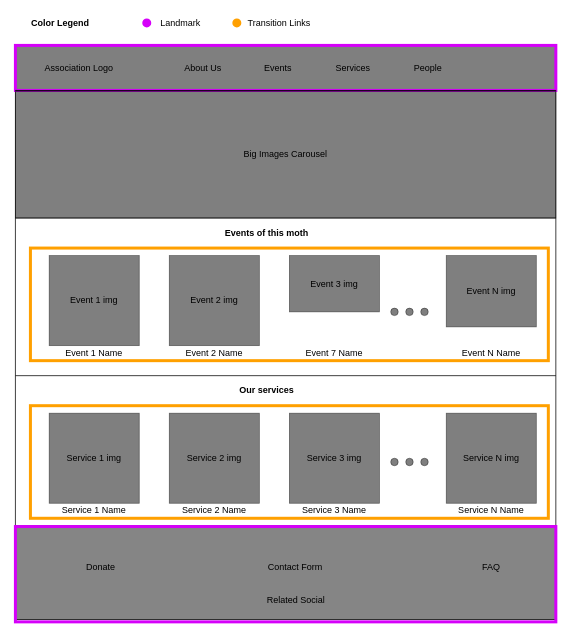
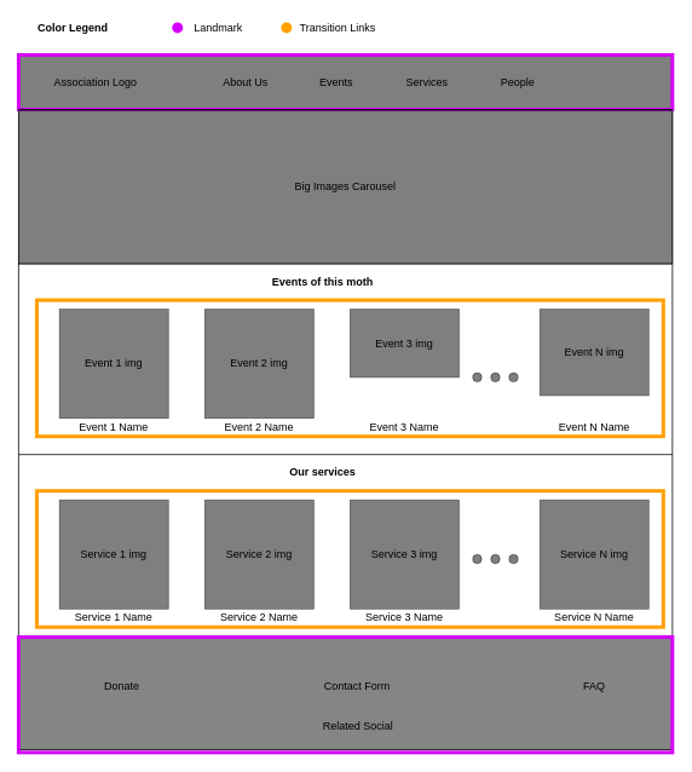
  <mxCell id="0" />
  <mxCell id="1" parent="0" />
  <mxCell id="2" value="" style="rounded=0;whiteSpace=wrap;html=1;fillColor=none;strokeColor=#ffa000;strokeWidth=4;" vertex="1" parent="1"><mxGeometry x="40" y="330" width="690" height="150" as="geometry" /></mxCell>
  <mxCell id="3" value="" style="rounded=0;whiteSpace=wrap;html=1;fillColor=#000000;gradientColor=none;opacity=50;" parent="1" vertex="1"><mxGeometry x="20" y="60" width="720" height="60" as="geometry" /></mxCell>
  <mxCell id="4" value="Association Logo" style="text;html=1;strokeColor=none;fillColor=none;align=center;verticalAlign=middle;whiteSpace=wrap;rounded=0;" parent="1" vertex="1"><mxGeometry x="40" y="80" width="130" height="20" as="geometry" /></mxCell>
  <mxCell id="5" value="About Us" style="text;html=1;strokeColor=none;fillColor=none;align=center;verticalAlign=middle;whiteSpace=wrap;rounded=0;" parent="1" vertex="1"><mxGeometry x="220" y="80" width="100" height="20" as="geometry" /></mxCell>
  <mxCell id="6" value="Events" style="text;html=1;strokeColor=none;fillColor=none;align=center;verticalAlign=middle;whiteSpace=wrap;rounded=0;" parent="1" vertex="1"><mxGeometry x="320" y="80" width="100" height="20" as="geometry" /></mxCell>
  <mxCell id="7" value="Services" style="text;html=1;strokeColor=none;fillColor=none;align=center;verticalAlign=middle;whiteSpace=wrap;rounded=0;" parent="1" vertex="1"><mxGeometry x="420" y="80" width="100" height="20" as="geometry" /></mxCell>
  <mxCell id="8" value="People" style="text;html=1;strokeColor=none;fillColor=none;align=center;verticalAlign=middle;whiteSpace=wrap;rounded=0;" parent="1" vertex="1"><mxGeometry x="520" y="80" width="100" height="20" as="geometry" /></mxCell>
  <mxCell id="9" value="" style="rounded=0;whiteSpace=wrap;html=1;fillColor=#858585;gradientColor=none;" parent="1" vertex="1"><mxGeometry x="20" y="700" width="720" height="125" as="geometry" /></mxCell>
  <mxCell id="10" value="Related Social" style="text;html=1;strokeColor=none;fillColor=none;align=center;verticalAlign=middle;whiteSpace=wrap;rounded=0;" parent="1" vertex="1"><mxGeometry x="329" y="790" width="130" height="20" as="geometry" /></mxCell>
  <mxCell id="11" value="Contact Form" style="text;html=1;strokeColor=none;fillColor=none;align=center;verticalAlign=middle;whiteSpace=wrap;rounded=0;" parent="1" vertex="1"><mxGeometry x="328" y="745" width="130" height="20" as="geometry" /></mxCell>
  <mxCell id="12" value="FAQ" style="text;html=1;strokeColor=none;fillColor=none;align=center;verticalAlign=middle;whiteSpace=wrap;rounded=0;" parent="1" vertex="1"><mxGeometry x="589" y="745" width="130" height="20" as="geometry" /></mxCell>
  <mxCell id="13" value="Donate" style="text;html=1;strokeColor=none;fillColor=none;align=center;verticalAlign=middle;whiteSpace=wrap;rounded=0;" parent="1" vertex="1"><mxGeometry x="69" y="745" width="130" height="20" as="geometry" /></mxCell>
  <mxCell id="14" value="" style="endArrow=none;html=1;entryX=0;entryY=1;entryDx=0;entryDy=0;exitX=0;exitY=0;exitDx=0;exitDy=0;" parent="1" source="9" target="3" edge="1"><mxGeometry width="50" height="50" relative="1" as="geometry"><mxPoint x="20" y="300" as="sourcePoint" /><mxPoint x="80" y="160" as="targetPoint" /></mxGeometry></mxCell>
  <mxCell id="15" value="" style="endArrow=none;html=1;entryX=0;entryY=1;entryDx=0;entryDy=0;exitX=1;exitY=0;exitDx=0;exitDy=0;" parent="1" edge="1" source="20"><mxGeometry width="50" height="50" relative="1" as="geometry"><mxPoint x="740" y="540" as="sourcePoint" /><mxPoint x="740" y="120" as="targetPoint" /></mxGeometry></mxCell>
  <mxCell id="16" value="&lt;span style=&quot;font-weight: normal&quot;&gt;&lt;font color=&quot;#000000&quot;&gt;Landmark&lt;/font&gt;&lt;/span&gt;" style="text;html=1;strokeColor=none;fillColor=none;align=center;verticalAlign=middle;whiteSpace=wrap;rounded=0;fontColor=#00C853;fontStyle=1" vertex="1" parent="1"><mxGeometry x="180" width="120" height="20" as="geometry" y="20" /></mxCell>
  <mxCell id="17" value="Color Legend" style="text;html=1;strokeColor=none;fillColor=none;align=center;verticalAlign=middle;whiteSpace=wrap;rounded=0;fontColor=#000000;opacity=50;fontStyle=1" vertex="1" parent="1"><mxGeometry x="20" width="120" height="20" as="geometry" y="20" /></mxCell>
  <mxCell id="18" value="" style="ellipse;whiteSpace=wrap;html=1;aspect=fixed;strokeColor=#D500F9;strokeWidth=2;fillColor=#d500f9;gradientColor=none;fontColor=#000000;align=center;" vertex="1" parent="1"><mxGeometry x="190" y="25" width="10" height="10" as="geometry" /></mxCell>
  <mxCell id="19" value="" style="rounded=0;whiteSpace=wrap;html=1;fillColor=none;strokeColor=#D500F9;strokeWidth=4;" vertex="1" parent="1"><mxGeometry x="20" y="60" width="720" height="60" as="geometry" /></mxCell>
  <mxCell id="20" value="" style="rounded=0;whiteSpace=wrap;html=1;fillColor=none;strokeColor=#D500F9;strokeWidth=4;" vertex="1" parent="1"><mxGeometry x="20" y="701" width="720" height="127" as="geometry" /></mxCell>
  <mxCell id="21" value="Big Images Carousel" style="rounded=0;whiteSpace=wrap;html=1;strokeColor=#000000;strokeWidth=1;fillColor=#000000;gradientColor=none;fontColor=#000000;opacity=50;" vertex="1" parent="1"><mxGeometry x="20" y="120" width="720" height="170" as="geometry" /></mxCell>
  <mxCell id="22" value="" style="endArrow=none;html=1;fontColor=#FF5131;" edge="1" parent="1"><mxGeometry width="50" height="50" relative="1" as="geometry"><mxPoint x="20" y="120" as="sourcePoint" /><mxPoint x="740" y="120" as="targetPoint" /></mxGeometry></mxCell>
  <mxCell id="23" value="Event 2 img" style="rounded=0;whiteSpace=wrap;html=1;strokeColor=#000000;strokeWidth=1;fillColor=#000000;gradientColor=none;fontColor=#000000;opacity=50;" vertex="1" parent="1"><mxGeometry x="225" y="340" width="120" height="120" as="geometry" /></mxCell>
  <mxCell id="24" value="Event 3 img" style="rounded=0;whiteSpace=wrap;html=1;strokeColor=#000000;strokeWidth=1;fillColor=#000000;gradientColor=none;fontColor=#000000;opacity=50;" vertex="1" parent="1"><mxGeometry x="385" y="340" width="120" height="75" as="geometry" /></mxCell>
  <mxCell id="25" value="Event 1 img" style="rounded=0;whiteSpace=wrap;html=1;strokeColor=#000000;strokeWidth=1;fillColor=#000000;gradientColor=none;fontColor=#000000;opacity=50;" vertex="1" parent="1"><mxGeometry x="65" y="340" width="120" height="120" as="geometry" /></mxCell>
  <mxCell id="26" value="Event 1 Name" style="text;html=1;strokeColor=none;fillColor=none;align=center;verticalAlign=middle;whiteSpace=wrap;rounded=0;" vertex="1" parent="1"><mxGeometry x="65" y="460" width="120" height="20" as="geometry" /></mxCell>
  <mxCell id="27" value="Event 2 Name" style="text;html=1;strokeColor=none;fillColor=none;align=center;verticalAlign=middle;whiteSpace=wrap;rounded=0;" vertex="1" parent="1"><mxGeometry x="225" y="460" width="120" height="20" as="geometry" /></mxCell>
- <mxCell id="28" value="Event 7 Name" style="text;html=1;strokeColor=none;fillColor=none;align=center;verticalAlign=middle;whiteSpace=wrap;rounded=0;" vertex="1" parent="1"><mxGeometry x="385" y="460" width="120" height="20" as="geometry" /></mxCell>
+ <mxCell id="28" value="Event 3 Name" style="text;html=1;strokeColor=none;fillColor=none;align=center;verticalAlign=middle;whiteSpace=wrap;rounded=0;" vertex="1" parent="1"><mxGeometry x="385" y="460" width="120" height="20" as="geometry" /></mxCell>
  <mxCell id="29" value="Events of this moth" style="text;html=1;strokeColor=none;fillColor=none;align=center;verticalAlign=middle;whiteSpace=wrap;rounded=0;fontColor=#000000;opacity=50;fontStyle=1" vertex="1" parent="1"><mxGeometry x="275" y="300" width="160" height="20" as="geometry" /></mxCell>
  <mxCell id="30" value="" style="endArrow=none;html=1;" edge="1" parent="1"><mxGeometry width="50" height="50" relative="1" as="geometry"><mxPoint x="20" y="290" as="sourcePoint" /><mxPoint x="740" y="290" as="targetPoint" /></mxGeometry></mxCell>
  <mxCell id="31" value="" style="endArrow=none;html=1;" edge="1" parent="1"><mxGeometry width="50" height="50" relative="1" as="geometry"><mxPoint x="20" y="500" as="sourcePoint" /><mxPoint x="740" y="500" as="targetPoint" /></mxGeometry></mxCell>
  <mxCell id="32" value="Event N img" style="rounded=0;whiteSpace=wrap;html=1;strokeColor=#000000;strokeWidth=1;fillColor=#000000;gradientColor=none;fontColor=#000000;opacity=50;" vertex="1" parent="1"><mxGeometry x="594" y="340" width="120" height="95" as="geometry" /></mxCell>
  <mxCell id="33" value="Event N Name" style="text;html=1;strokeColor=none;fillColor=none;align=center;verticalAlign=middle;whiteSpace=wrap;rounded=0;" vertex="1" parent="1"><mxGeometry x="594" y="460" width="120" height="20" as="geometry" /></mxCell>
  <mxCell id="34" value="Our services" style="text;html=1;strokeColor=none;fillColor=none;align=center;verticalAlign=middle;whiteSpace=wrap;rounded=0;fontColor=#000000;opacity=50;fontStyle=1" vertex="1" parent="1"><mxGeometry x="275" y="510" width="160" height="20" as="geometry" /></mxCell>
  <mxCell id="35" value="&lt;span style=&quot;font-weight: normal&quot;&gt;&lt;font color=&quot;#000000&quot;&gt;&amp;nbsp; &amp;nbsp; &amp;nbsp; &amp;nbsp;Transition Links&lt;/font&gt;&lt;/span&gt;" style="text;html=1;strokeColor=none;fillColor=none;align=center;verticalAlign=middle;whiteSpace=wrap;rounded=0;fontColor=#00C853;fontStyle=1" vertex="1" parent="1"><mxGeometry x="300" width="120" height="20" as="geometry" y="20" /></mxCell>
  <mxCell id="36" value="" style="ellipse;whiteSpace=wrap;html=1;aspect=fixed;strokeColor=#FFA000;strokeWidth=2;fillColor=#FFA000;gradientColor=none;fontColor=#000000;align=center;" vertex="1" parent="1"><mxGeometry x="310" y="25" width="10" height="10" as="geometry" /></mxCell>
  <mxCell id="37" value="" style="rounded=0;whiteSpace=wrap;html=1;fillColor=none;strokeColor=#ffa000;strokeWidth=4;" vertex="1" parent="1"><mxGeometry x="40" y="540" width="690" height="150" as="geometry" /></mxCell>
  <mxCell id="38" value="Service 2 img" style="rounded=0;whiteSpace=wrap;html=1;strokeColor=#000000;strokeWidth=1;fillColor=#000000;gradientColor=none;fontColor=#000000;opacity=50;" vertex="1" parent="1"><mxGeometry x="225" y="550" width="120" height="120" as="geometry" /></mxCell>
  <mxCell id="39" value="Service 3 img" style="rounded=0;whiteSpace=wrap;html=1;strokeColor=#000000;strokeWidth=1;fillColor=#000000;gradientColor=none;fontColor=#000000;opacity=50;" vertex="1" parent="1"><mxGeometry x="385" y="550" width="120" height="120" as="geometry" /></mxCell>
  <mxCell id="40" value="Service 1 img" style="rounded=0;whiteSpace=wrap;html=1;strokeColor=#000000;strokeWidth=1;fillColor=#000000;gradientColor=none;fontColor=#000000;opacity=50;" vertex="1" parent="1"><mxGeometry x="65" y="550" width="120" height="120" as="geometry" /></mxCell>
  <mxCell id="41" value="Service 1 Name" style="text;html=1;strokeColor=none;fillColor=none;align=center;verticalAlign=middle;whiteSpace=wrap;rounded=0;" vertex="1" parent="1"><mxGeometry x="65" y="670" width="120" height="20" as="geometry" /></mxCell>
  <mxCell id="42" value="Service 2 Name" style="text;html=1;strokeColor=none;fillColor=none;align=center;verticalAlign=middle;whiteSpace=wrap;rounded=0;" vertex="1" parent="1"><mxGeometry x="225" y="670" width="120" height="20" as="geometry" /></mxCell>
  <mxCell id="43" value="Service 3 Name" style="text;html=1;strokeColor=none;fillColor=none;align=center;verticalAlign=middle;whiteSpace=wrap;rounded=0;" vertex="1" parent="1"><mxGeometry x="385" y="670" width="120" height="20" as="geometry" /></mxCell>
  <mxCell id="44" value="Service N img" style="rounded=0;whiteSpace=wrap;html=1;strokeColor=#000000;strokeWidth=1;fillColor=#000000;gradientColor=none;fontColor=#000000;opacity=50;" vertex="1" parent="1"><mxGeometry x="594" y="550" width="120" height="120" as="geometry" /></mxCell>
  <mxCell id="45" value="Service N Name" style="text;html=1;strokeColor=none;fillColor=none;align=center;verticalAlign=middle;whiteSpace=wrap;rounded=0;" vertex="1" parent="1"><mxGeometry x="594" y="670" width="120" height="20" as="geometry" /></mxCell>
  <mxCell id="46" value="" style="ellipse;whiteSpace=wrap;html=1;aspect=fixed;strokeColor=#000000;strokeWidth=1;fillColor=#000000;gradientColor=none;fontColor=#000000;opacity=50;" vertex="1" parent="1"><mxGeometry x="520" y="410" width="10" height="10" as="geometry" /></mxCell>
  <mxCell id="47" value="" style="ellipse;whiteSpace=wrap;html=1;aspect=fixed;strokeColor=#000000;strokeWidth=1;fillColor=#000000;gradientColor=none;fontColor=#000000;opacity=50;" vertex="1" parent="1"><mxGeometry x="540" y="410" width="10" height="10" as="geometry" /></mxCell>
  <mxCell id="48" value="" style="ellipse;whiteSpace=wrap;html=1;aspect=fixed;strokeColor=#000000;strokeWidth=1;fillColor=#000000;gradientColor=none;fontColor=#000000;opacity=50;" vertex="1" parent="1"><mxGeometry x="560" y="410" width="10" height="10" as="geometry" /></mxCell>
  <mxCell id="49" value="" style="ellipse;whiteSpace=wrap;html=1;aspect=fixed;strokeColor=#000000;strokeWidth=1;fillColor=#000000;gradientColor=none;fontColor=#000000;opacity=50;" vertex="1" parent="1"><mxGeometry x="520" y="610" width="10" height="10" as="geometry" /></mxCell>
  <mxCell id="50" value="" style="ellipse;whiteSpace=wrap;html=1;aspect=fixed;strokeColor=#000000;strokeWidth=1;fillColor=#000000;gradientColor=none;fontColor=#000000;opacity=50;" vertex="1" parent="1"><mxGeometry x="540" y="610" width="10" height="10" as="geometry" /></mxCell>
  <mxCell id="51" value="" style="ellipse;whiteSpace=wrap;html=1;aspect=fixed;strokeColor=#000000;strokeWidth=1;fillColor=#000000;gradientColor=none;fontColor=#000000;opacity=50;" vertex="1" parent="1"><mxGeometry x="560" y="610" width="10" height="10" as="geometry" /></mxCell>
